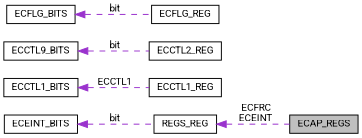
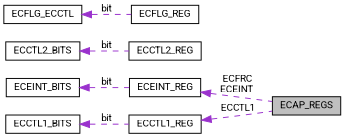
  digraph {
    fontname=Roboto
    rankdir=LR
    node [color=black fillcolor=white fontname=Roboto fontsize=10 shape=record style=filled]
    edge [color=darkorchid3 dir=back fontname=Roboto fontsize=10 labelfontname=Helvetica labelfontsize=10 style=dashed]
    n1 [fillcolor=grey75 fontcolor=black height=0.2 label=ECAP_REGS width=0.4]
-   n2 [height=0.2 label=REGS_REG width=0.4]
+   n2 [height=0.2 label=ECEINT_REG width=0.4]
    n3 [height=0.2 label=ECEINT_BITS width=0.4]
    n4 [height=0.2 label=ECCTL1_REG width=0.4]
    n5 [height=0.2 label=ECCTL1_BITS width=0.4]
    n6 [height=0.2 label=ECCTL2_REG width=0.4]
-   n7 [height=0.2 label=ECCTL9_BITS width=0.4]
+   n7 [height=0.2 label=ECCTL2_BITS width=0.4]
    n8 [height=0.2 label=ECFLG_REG width=0.4]
-   n9 [height=0.2 label=ECFLG_BITS width=0.4]
+   n9 [height=0.2 label=ECFLG_ECCTL width=0.4]
    n2 -> n1 [label=" ECFRC\nECEINT"]
    n3 -> n2 [label=" bit"]
-   n5 -> n4 [label=" ECCTL1"]
+   n4 -> n1 [label=" ECCTL1"]
+   n5 -> n4 [label=" bit"]
    n7 -> n6 [label=" bit"]
    n9 -> n8 [label=" bit"]
  }
